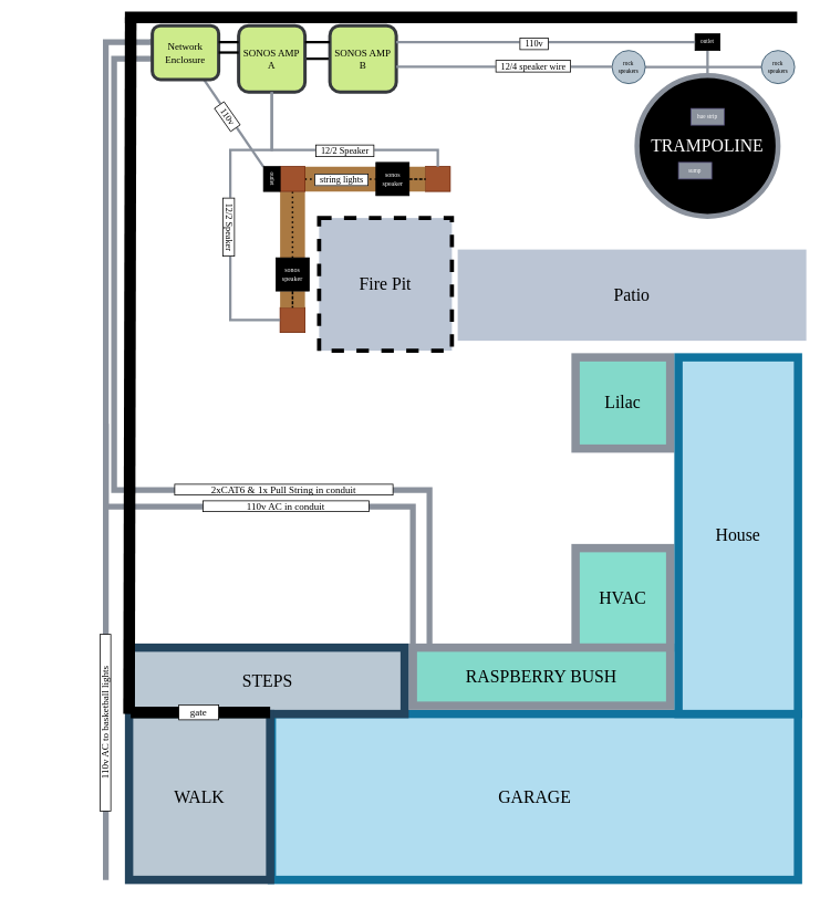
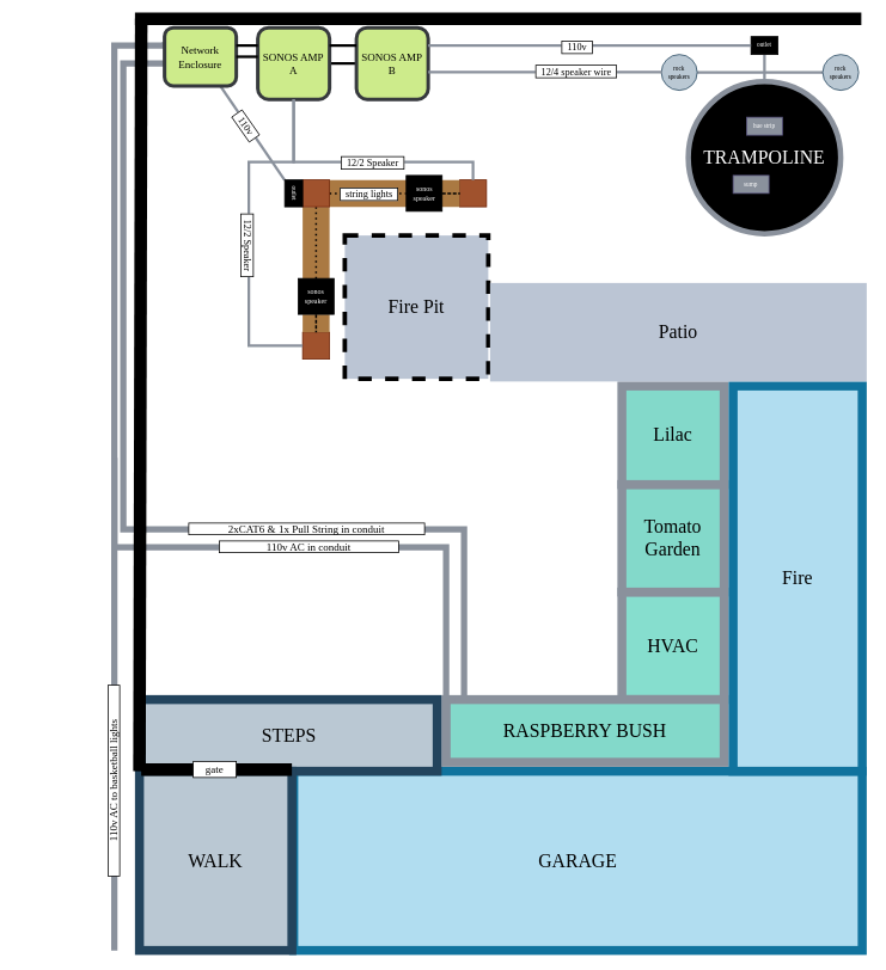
  <mxCell id="0" />
  <mxCell id="1" parent="0" />
  <mxCell id="2" value="" style="edgeStyle=orthogonalEdgeStyle;rounded=0;orthogonalLoop=1;jettySize=auto;html=1;strokeWidth=30;endArrow=none;endFill=0;fillColor=#a0522d;strokeColor=#aa7942;fontFamily=Montserrat;fontSource=https%3A%2F%2Ffonts.googleapis.com%2Fcss%3Ffamily%3DMontserrat;" edge="1" parent="1" source="27" target="32"><mxGeometry relative="1" as="geometry"><mxPoint x="352" y="230" as="sourcePoint" /><mxPoint x="352" y="370" as="targetPoint" /></mxGeometry></mxCell>
  <mxCell id="3" value="GARAGE" style="whiteSpace=wrap;html=1;fontFamily=Montserrat;fontSize=21;strokeWidth=10;fontSource=https%3A%2F%2Ffonts.googleapis.com%2Fcss%3Ffamily%3DMontserrat;fillColor=#b1ddf0;strokeColor=#10739e;" vertex="1" parent="1"><mxGeometry x="327" y="860" width="634" height="200" as="geometry" /></mxCell>
  <mxCell id="4" value="HVAC" style="html=1;fillColor=#86DECE;strokeColor=#8A919C;strokeWidth=10;fontFamily=Montserrat;fontSource=https%3A%2F%2Ffonts.googleapis.com%2Fcss%3Ffamily%3DMontserrat;fontSize=21;whiteSpace=wrap;" vertex="1" parent="1"><mxGeometry x="693" y="660" width="114" height="120" as="geometry" /></mxCell>
  <mxCell id="5" value="" style="endArrow=none;html=1;rounded=0;strokeWidth=14;fontFamily=Montserrat;fontSource=https%3A%2F%2Ffonts.googleapis.com%2Fcss%3Ffamily%3DMontserrat;" edge="1" parent="1"><mxGeometry width="50" height="50" relative="1" as="geometry"><mxPoint x="960" y="20" as="sourcePoint" /><mxPoint x="150" y="20" as="targetPoint" /></mxGeometry></mxCell>
  <mxCell id="6" value="RASPBERRY BUSH" style="html=1;fillColor=#83D9CA;strokeColor=#8A919C;strokeWidth=10;fontFamily=Montserrat;fontSource=https%3A%2F%2Ffonts.googleapis.com%2Fcss%3Ffamily%3DMontserrat;fontSize=21;whiteSpace=wrap;" vertex="1" parent="1"><mxGeometry x="497" y="780" width="310" height="70" as="geometry" /></mxCell>
+ <mxCell id="7" value="Tomato Garden" style="html=1;fillColor=#83D9CA;strokeColor=#8A919C;strokeWidth=10;fontFamily=Montserrat;fontSource=https%3A%2F%2Ffonts.googleapis.com%2Fcss%3Ffamily%3DMontserrat;fontSize=21;whiteSpace=wrap;" vertex="1" parent="1"><mxGeometry x="693" y="540" width="114" height="120" as="geometry" /></mxCell>
  <mxCell id="8" value="STEPS" style="whiteSpace=wrap;html=1;fontFamily=Montserrat;fontSize=21;strokeWidth=10;fontSource=https%3A%2F%2Ffonts.googleapis.com%2Fcss%3Ffamily%3DMontserrat;fillColor=#bac8d3;strokeColor=#23445d;" vertex="1" parent="1"><mxGeometry x="157" y="780" width="330" height="80" as="geometry" /></mxCell>
  <mxCell id="9" value="WALK" style="whiteSpace=wrap;html=1;fontFamily=Montserrat;fontSize=21;strokeWidth=10;fontSource=https%3A%2F%2Ffonts.googleapis.com%2Fcss%3Ffamily%3DMontserrat;fillColor=#bac8d3;strokeColor=#23445d;" vertex="1" parent="1"><mxGeometry x="155" y="860" width="170" height="200" as="geometry" /></mxCell>
  <mxCell id="10" value="" style="endArrow=none;html=1;rounded=0;exitX=0;exitY=0;exitDx=0;exitDy=0;fontFamily=Montserrat;fontSource=https%3A%2F%2Ffonts.googleapis.com%2Fcss%3Ffamily%3DMontserrat;fontSize=36;endFill=0;strokeWidth=7;fillColor=#eeeeee;strokeColor=#8A919C;entryX=0.25;entryY=1;entryDx=0;entryDy=0;edgeStyle=orthogonalEdgeStyle;" edge="1" parent="1" source="6" target="54"><mxGeometry relative="1" as="geometry"><mxPoint x="487" y="490" as="sourcePoint" /><mxPoint x="307" y="40" as="targetPoint" /><Array as="points"><mxPoint x="497" y="610" /><mxPoint x="127" y="610" /><mxPoint x="127" y="50" /></Array></mxGeometry></mxCell>
  <mxCell id="11" style="edgeStyle=orthogonalEdgeStyle;rounded=0;orthogonalLoop=1;jettySize=auto;html=1;endArrow=none;endFill=0;strokeWidth=3;fontFamily=Montserrat;fontSource=https%3A%2F%2Ffonts.googleapis.com%2Fcss%3Ffamily%3DMontserrat;" edge="1" parent="1" source="12" target="15"><mxGeometry relative="1" as="geometry"><Array as="points"><mxPoint x="287" y="40" /><mxPoint x="287" y="40" /></Array></mxGeometry></mxCell>
  <mxCell id="12" value="SONOS AMP A" style="whiteSpace=wrap;html=1;aspect=fixed;direction=south;fillColor=#cdeb8b;strokeColor=#36393d;strokeWidth=4;fontFamily=Montserrat;fontSource=https%3A%2F%2Ffonts.googleapis.com%2Fcss%3Ffamily%3DMontserrat;rounded=1;spacingLeft=0;spacing=4;" vertex="1" parent="1"><mxGeometry x="287" y="30" width="80" height="80" as="geometry" /></mxCell>
  <mxCell id="13" value="Lilac" style="html=1;fillColor=#83D9CA;strokeColor=#8A919C;strokeWidth=10;fontFamily=Montserrat;fontSource=https%3A%2F%2Ffonts.googleapis.com%2Fcss%3Ffamily%3DMontserrat;fontSize=21;whiteSpace=wrap;" vertex="1" parent="1"><mxGeometry x="693" y="430" width="114" height="110" as="geometry" /></mxCell>
  <mxCell id="14" value="" style="endArrow=none;html=1;rounded=0;exitX=0.043;exitY=-0.037;exitDx=0;exitDy=0;exitPerimeter=0;fontFamily=Montserrat;fontSource=https%3A%2F%2Ffonts.googleapis.com%2Fcss%3Ffamily%3DMontserrat;fontSize=36;endFill=0;strokeWidth=7;fillColor=#eeeeee;strokeColor=#8A919C;edgeStyle=orthogonalEdgeStyle;" edge="1" parent="1" source="6" target="54"><mxGeometry relative="1" as="geometry"><mxPoint x="715" y="832" as="sourcePoint" /><mxPoint x="366" y="20" as="targetPoint" /><Array as="points"><mxPoint x="510" y="780" /><mxPoint x="517" y="780" /><mxPoint x="517" y="590" /><mxPoint x="137" y="590" /><mxPoint x="137" y="70" /></Array></mxGeometry></mxCell>
  <mxCell id="15" value="SONOS AMP B" style="whiteSpace=wrap;html=1;aspect=fixed;direction=south;fillColor=#cdeb8b;strokeColor=#36393d;strokeWidth=4;fontFamily=Montserrat;fontSource=https%3A%2F%2Ffonts.googleapis.com%2Fcss%3Ffamily%3DMontserrat;rounded=1;spacing=4;" vertex="1" parent="1"><mxGeometry x="397" y="30" width="80" height="80" as="geometry" /></mxCell>
  <mxCell id="16" style="edgeStyle=orthogonalEdgeStyle;rounded=0;orthogonalLoop=1;jettySize=auto;html=1;endArrow=none;endFill=0;strokeWidth=3;exitX=0.25;exitY=0;exitDx=0;exitDy=0;fontFamily=Montserrat;fontSource=https%3A%2F%2Ffonts.googleapis.com%2Fcss%3Ffamily%3DMontserrat;" edge="1" parent="1" source="12" target="15"><mxGeometry relative="1" as="geometry"><mxPoint x="277" y="50" as="sourcePoint" /><mxPoint x="297" y="50" as="targetPoint" /><Array as="points"><mxPoint x="397" y="50" /><mxPoint x="397" y="50" /></Array></mxGeometry></mxCell>
  <mxCell id="17" value="110v AC in c&lt;span style=&quot;font-size: 12px;&quot;&gt;onduit&lt;/span&gt;" style="rounded=0;html=1;whiteSpace=wrap;verticalAlign=middle;fontFamily=Montserrat;fontSource=https%3A%2F%2Ffonts.googleapis.com%2Fcss%3Ffamily%3DMontserrat;" vertex="1" parent="1"><mxGeometry x="244" y="603" width="200" height="13" as="geometry" /></mxCell>
  <mxCell id="18" value="2xCAT6 &amp;amp;&amp;nbsp;&lt;span style=&quot;font-size: 12px;&quot;&gt;1x Pull String in&amp;nbsp;&lt;/span&gt;&lt;span style=&quot;font-size: 12px;&quot;&gt;conduit&lt;/span&gt;" style="rounded=0;whiteSpace=wrap;html=1;fontFamily=Montserrat;fontSource=https%3A%2F%2Ffonts.googleapis.com%2Fcss%3Ffamily%3DMontserrat;" vertex="1" parent="1"><mxGeometry x="210" y="583" width="263" height="13" as="geometry" /></mxCell>
  <mxCell id="19" value="&lt;font style=&quot;font-size: 21px;&quot; color=&quot;#ffffff&quot;&gt;TRAMPOLINE&lt;/font&gt;" style="ellipse;whiteSpace=wrap;html=1;aspect=fixed;strokeWidth=6;fillColor=#000000;strokeColor=#8A919C;fontSize=21;fontFamily=Montserrat;fontSource=https%3A%2F%2Ffonts.googleapis.com%2Fcss%3Ffamily%3DMontserrat;" vertex="1" parent="1"><mxGeometry x="767" y="90" width="170" height="170" as="geometry" /></mxCell>
  <mxCell id="20" value="Fire Pit" style="whiteSpace=wrap;html=1;aspect=fixed;strokeWidth=5;fillColor=#BBC5D4;fontFamily=Montserrat;fontSource=https%3A%2F%2Ffonts.googleapis.com%2Fcss%3Ffamily%3DMontserrat;labelBorderColor=none;labelBackgroundColor=none;spacing=4;fontSize=21;dashed=1;" vertex="1" parent="1"><mxGeometry x="384" y="262" width="160" height="160" as="geometry" /></mxCell>
  <mxCell id="21" value="" style="whiteSpace=wrap;html=1;aspect=fixed;fillColor=#a0522d;fontColor=#ffffff;strokeColor=#6D1F00;fontFamily=Montserrat;fontSource=https%3A%2F%2Ffonts.googleapis.com%2Fcss%3Ffamily%3DMontserrat;" vertex="1" parent="1"><mxGeometry x="337" y="370" width="30" height="30" as="geometry" /></mxCell>
  <mxCell id="22" value="" style="whiteSpace=wrap;html=1;aspect=fixed;fillColor=#a0522d;fontColor=#ffffff;strokeColor=#6D1F00;fontFamily=Montserrat;fontSource=https%3A%2F%2Ffonts.googleapis.com%2Fcss%3Ffamily%3DMontserrat;" vertex="1" parent="1"><mxGeometry x="512" y="200" width="30" height="30" as="geometry" /></mxCell>
  <mxCell id="23" style="edgeStyle=orthogonalEdgeStyle;rounded=0;orthogonalLoop=1;jettySize=auto;html=1;strokeWidth=30;endArrow=none;endFill=0;fillColor=#a0522d;strokeColor=#aa7942;fontFamily=Montserrat;fontSource=https%3A%2F%2Ffonts.googleapis.com%2Fcss%3Ffamily%3DMontserrat;" edge="1" parent="1" source="27" target="22"><mxGeometry relative="1" as="geometry" /></mxCell>
  <mxCell id="24" style="edgeStyle=orthogonalEdgeStyle;rounded=0;orthogonalLoop=1;jettySize=auto;html=1;strokeWidth=30;endArrow=none;endFill=0;fillColor=#a0522d;strokeColor=#aa7942;fontFamily=Montserrat;fontSource=https%3A%2F%2Ffonts.googleapis.com%2Fcss%3Ffamily%3DMontserrat;" edge="1" parent="1" source="32" target="21"><mxGeometry relative="1" as="geometry" /></mxCell>
  <mxCell id="25" style="edgeStyle=orthogonalEdgeStyle;rounded=0;orthogonalLoop=1;jettySize=auto;html=1;endArrow=none;endFill=0;strokeWidth=2;dashed=1;dashPattern=1 2;fontFamily=Montserrat;fontSource=https%3A%2F%2Ffonts.googleapis.com%2Fcss%3Ffamily%3DMontserrat;" edge="1" parent="1" source="27" target="32"><mxGeometry relative="1" as="geometry" /></mxCell>
  <mxCell id="26" style="edgeStyle=orthogonalEdgeStyle;rounded=0;orthogonalLoop=1;jettySize=auto;html=1;endArrow=none;endFill=0;strokeWidth=2;dashed=1;dashPattern=1 2;" edge="1" parent="1" source="27" target="34"><mxGeometry relative="1" as="geometry" /></mxCell>
  <mxCell id="27" value="" style="whiteSpace=wrap;html=1;aspect=fixed;fillColor=#a0522d;fontColor=#ffffff;strokeColor=#6D1F00;fontFamily=Montserrat;fontSource=https%3A%2F%2Ffonts.googleapis.com%2Fcss%3Ffamily%3DMontserrat;" vertex="1" parent="1"><mxGeometry x="337" y="200" width="30" height="30" as="geometry" /></mxCell>
  <mxCell id="28" value="" style="endArrow=none;html=1;rounded=0;fillColor=#eeeeee;strokeColor=#8A919C;strokeWidth=3;fontFamily=Montserrat;fontSource=https%3A%2F%2Ffonts.googleapis.com%2Fcss%3Ffamily%3DMontserrat;edgeStyle=orthogonalEdgeStyle;" edge="1" parent="1" source="12" target="22"><mxGeometry width="50" height="50" relative="1" as="geometry"><mxPoint x="417" y="310" as="sourcePoint" /><mxPoint x="467" y="260" as="targetPoint" /><Array as="points"><mxPoint x="327" y="180" /><mxPoint x="527" y="180" /></Array></mxGeometry></mxCell>
  <mxCell id="29" value="&amp;nbsp; 12/2 Speaker &amp;nbsp;" style="edgeLabel;html=1;align=center;verticalAlign=middle;resizable=0;points=[];fontFamily=Montserrat;fontSource=https%3A%2F%2Ffonts.googleapis.com%2Fcss%3Ffamily%3DMontserrat;labelBorderColor=default;rotation=0;" vertex="1" connectable="0" parent="28"><mxGeometry x="0.149" relative="1" as="geometry"><mxPoint x="-10" as="offset" /></mxGeometry></mxCell>
  <mxCell id="30" style="edgeStyle=orthogonalEdgeStyle;rounded=0;orthogonalLoop=1;jettySize=auto;html=1;dashed=1;dashPattern=1 2;endArrow=none;endFill=0;strokeWidth=2;fontFamily=Montserrat;fontSource=https%3A%2F%2Ffonts.googleapis.com%2Fcss%3Ffamily%3DMontserrat;" edge="1" parent="1" source="32" target="21"><mxGeometry relative="1" as="geometry" /></mxCell>
  <mxCell id="31" value="&amp;nbsp; string lights &amp;nbsp;" style="edgeLabel;html=1;align=center;verticalAlign=middle;resizable=0;points=[];fontFamily=Montserrat;fontSource=https%3A%2F%2Ffonts.googleapis.com%2Fcss%3Ffamily%3DMontserrat;labelBorderColor=default;" vertex="1" connectable="0" parent="30"><mxGeometry x="0.17" relative="1" as="geometry"><mxPoint x="58" y="-140" as="offset" /></mxGeometry></mxCell>
  <mxCell id="32" value="&lt;font color=&quot;#ffffff&quot; style=&quot;font-size: 8px;&quot;&gt;sonos&lt;/font&gt;&lt;div style=&quot;font-size: 8px;&quot;&gt;&lt;font color=&quot;#ffffff&quot; style=&quot;font-size: 8px;&quot;&gt;speaker&lt;/font&gt;&lt;/div&gt;" style="whiteSpace=wrap;html=1;aspect=fixed;fillColor=#000000;fontFamily=Montserrat;fontSource=https%3A%2F%2Ffonts.googleapis.com%2Fcss%3Ffamily%3DMontserrat;fontSize=8;" vertex="1" parent="1"><mxGeometry x="332" y="310" width="40" height="40" as="geometry" /></mxCell>
  <mxCell id="33" style="edgeStyle=orthogonalEdgeStyle;rounded=0;orthogonalLoop=1;jettySize=auto;html=1;endArrow=none;endFill=0;strokeWidth=2;dashed=1;dashPattern=1 2;" edge="1" parent="1" source="34" target="22"><mxGeometry relative="1" as="geometry" /></mxCell>
  <mxCell id="34" value="&lt;font color=&quot;#ffffff&quot; style=&quot;font-size: 8px;&quot;&gt;sonos&lt;/font&gt;&lt;div style=&quot;font-size: 8px;&quot;&gt;&lt;font color=&quot;#ffffff&quot; style=&quot;font-size: 8px;&quot;&gt;speaker&lt;/font&gt;&lt;/div&gt;" style="whiteSpace=wrap;html=1;aspect=fixed;fillColor=#000000;fontFamily=Montserrat;fontSource=https%3A%2F%2Ffonts.googleapis.com%2Fcss%3Ffamily%3DMontserrat;fontSize=8;" vertex="1" parent="1"><mxGeometry x="452.5" y="195" width="40" height="40" as="geometry" /></mxCell>
  <mxCell id="35" style="edgeStyle=orthogonalEdgeStyle;rounded=0;orthogonalLoop=1;jettySize=auto;html=1;endArrow=none;endFill=0;strokeWidth=3;strokeColor=#8A919C;fontFamily=Montserrat;fontSource=https%3A%2F%2Ffonts.googleapis.com%2Fcss%3Ffamily%3DMontserrat;" edge="1" parent="1" source="36" target="37"><mxGeometry relative="1" as="geometry" /></mxCell>
  <mxCell id="36" value="&lt;font style=&quot;font-size: 7px;&quot;&gt;rock speakers&lt;/font&gt;" style="ellipse;whiteSpace=wrap;html=1;aspect=fixed;fillColor=#bac8d3;strokeColor=#23445d;fontFamily=Montserrat;fontSource=https%3A%2F%2Ffonts.googleapis.com%2Fcss%3Ffamily%3DMontserrat;fontSize=7;spacing=4;" vertex="1" parent="1"><mxGeometry x="737" y="60" width="40" height="40" as="geometry" /></mxCell>
  <mxCell id="37" value="&lt;font style=&quot;font-size: 7px;&quot;&gt;rock speakers&lt;/font&gt;" style="ellipse;whiteSpace=wrap;html=1;aspect=fixed;fillColor=#bac8d3;strokeColor=#23445d;fontFamily=Montserrat;fontSource=https%3A%2F%2Ffonts.googleapis.com%2Fcss%3Ffamily%3DMontserrat;fontSize=7;spacing=4;" vertex="1" parent="1"><mxGeometry x="917" y="60" width="40" height="40" as="geometry" /></mxCell>
  <mxCell id="38" style="edgeStyle=orthogonalEdgeStyle;rounded=0;orthogonalLoop=1;jettySize=auto;html=1;endArrow=none;endFill=0;strokeColor=#8A919C;strokeWidth=3;fontFamily=Montserrat;fontSource=https%3A%2F%2Ffonts.googleapis.com%2Fcss%3Ffamily%3DMontserrat;" edge="1" parent="1" source="39" target="19"><mxGeometry relative="1" as="geometry" /></mxCell>
  <mxCell id="39" value="&lt;font color=&quot;#ffffff&quot; data-font-src=&quot;https://fonts.googleapis.com/css?family=Roboto&quot; style=&quot;font-size: 7px;&quot;&gt;outlet&lt;/font&gt;" style="whiteSpace=wrap;html=1;fillColor=#000000;fontFamily=Montserrat;fontSource=https%3A%2F%2Ffonts.googleapis.com%2Fcss%3Ffamily%3DMontserrat;fontSize=7;spacing=4;" vertex="1" parent="1"><mxGeometry x="837" y="40" width="30" height="20" as="geometry" /></mxCell>
  <mxCell id="40" style="edgeStyle=orthogonalEdgeStyle;rounded=0;orthogonalLoop=1;jettySize=auto;html=1;fontColor=#8A919C;endArrow=none;endFill=0;strokeWidth=3;fillColor=#bac8d3;strokeColor=#8A919C;fontFamily=Montserrat;fontSource=https%3A%2F%2Ffonts.googleapis.com%2Fcss%3Ffamily%3DMontserrat;" edge="1" parent="1" source="15" target="39"><mxGeometry relative="1" as="geometry"><mxPoint x="837" y="40" as="targetPoint" /><Array as="points"><mxPoint x="637" y="50" /><mxPoint x="637" y="50" /></Array></mxGeometry></mxCell>
  <mxCell id="41" value="&amp;nbsp; 110v &amp;nbsp;" style="edgeLabel;html=1;align=center;verticalAlign=middle;resizable=0;points=[];fontFamily=Montserrat;fontSource=https%3A%2F%2Ffonts.googleapis.com%2Fcss%3Ffamily%3DMontserrat;labelBorderColor=default;" vertex="1" connectable="0" parent="40"><mxGeometry x="-0.085" y="-1" relative="1" as="geometry"><mxPoint as="offset" /></mxGeometry></mxCell>
  <mxCell id="42" style="edgeStyle=orthogonalEdgeStyle;rounded=0;orthogonalLoop=1;jettySize=auto;html=1;fontColor=#8A919C;endArrow=none;endFill=0;strokeWidth=3;fillColor=#bac8d3;strokeColor=#8A919C;fontFamily=Montserrat;fontSource=https%3A%2F%2Ffonts.googleapis.com%2Fcss%3Ffamily%3DMontserrat;" edge="1" parent="1" source="15"><mxGeometry relative="1" as="geometry"><mxPoint x="377" y="79.8" as="sourcePoint" /><mxPoint x="737.635" y="79.8" as="targetPoint" /><Array as="points"><mxPoint x="557" y="80" /></Array></mxGeometry></mxCell>
  <mxCell id="43" value="&amp;nbsp; 12/4 speaker wire &amp;nbsp;" style="edgeLabel;html=1;align=center;verticalAlign=middle;resizable=0;points=[];fontFamily=Montserrat;fontSource=https%3A%2F%2Ffonts.googleapis.com%2Fcss%3Ffamily%3DMontserrat;labelBorderColor=default;spacing=4;fontSize=11;spacingLeft=0;" vertex="1" connectable="0" parent="42"><mxGeometry x="-0.085" y="-1" relative="1" as="geometry"><mxPoint x="45" y="-2" as="offset" /></mxGeometry></mxCell>
  <mxCell id="44" value="&lt;font style=&quot;font-size: 7px;&quot; data-font-src=&quot;https://fonts.googleapis.com/css?family=Roboto&quot;&gt;sump&lt;/font&gt;" style="whiteSpace=wrap;html=1;fillColor=#8A919C;fontFamily=Montserrat;fontSource=https%3A%2F%2Ffonts.googleapis.com%2Fcss%3Ffamily%3DMontserrat;fontSize=7;strokeColor=#56517e;fontColor=#FFFFFF;spacing=4;" vertex="1" parent="1"><mxGeometry x="817" y="195" width="40" height="20" as="geometry" /></mxCell>
  <mxCell id="45" value="&lt;font style=&quot;font-size: 7px;&quot; data-font-src=&quot;https://fonts.googleapis.com/css?family=Roboto&quot;&gt;hue strip&lt;/font&gt;" style="whiteSpace=wrap;html=1;fillColor=#8A919C;fontFamily=Montserrat;fontSource=https%3A%2F%2Ffonts.googleapis.com%2Fcss%3Ffamily%3DMontserrat;fontSize=7;strokeColor=#56517e;fontColor=#FFFFFF;spacing=4;" vertex="1" parent="1"><mxGeometry x="832" y="130" width="40" height="20" as="geometry" /></mxCell>
  <mxCell id="46" style="rounded=0;orthogonalLoop=1;jettySize=auto;html=1;endArrow=none;endFill=0;strokeColor=#8A919C;strokeWidth=3;" edge="1" parent="1" source="48" target="54"><mxGeometry relative="1" as="geometry" /></mxCell>
  <mxCell id="47" value="&amp;nbsp; 110v &amp;nbsp;" style="edgeLabel;html=1;align=center;verticalAlign=middle;resizable=0;points=[];fontFamily=Montserrat;fontSource=https%3A%2F%2Ffonts.googleapis.com%2Fcss%3Ffamily%3DMontserrat;labelBorderColor=default;rotation=55;" vertex="1" connectable="0" parent="46"><mxGeometry x="-0.099" y="-2" relative="1" as="geometry"><mxPoint x="-12" y="-13" as="offset" /></mxGeometry></mxCell>
  <mxCell id="48" value="&lt;font color=&quot;#ffffff&quot; data-font-src=&quot;https://fonts.googleapis.com/css?family=Roboto&quot; style=&quot;font-size: 7px;&quot;&gt;outlet&lt;/font&gt;" style="whiteSpace=wrap;html=1;fillColor=#000000;fontFamily=Montserrat;fontSource=https%3A%2F%2Ffonts.googleapis.com%2Fcss%3Ffamily%3DMontserrat;fontSize=7;spacing=4;rotation=90;" vertex="1" parent="1"><mxGeometry x="312" y="205" width="30" height="20" as="geometry" /></mxCell>
  <mxCell id="49" value="" style="endArrow=none;html=1;rounded=0;strokeWidth=7;strokeColor=#8A919C;" edge="1" parent="1"><mxGeometry width="50" height="50" relative="1" as="geometry"><mxPoint x="127" y="1060" as="sourcePoint" /><mxPoint x="127" y="510" as="targetPoint" /></mxGeometry></mxCell>
  <mxCell id="50" value="" style="endArrow=none;html=1;rounded=0;strokeWidth=14;fontFamily=Montserrat;fontSource=https%3A%2F%2Ffonts.googleapis.com%2Fcss%3Ffamily%3DMontserrat;exitX=0;exitY=0;exitDx=0;exitDy=0;" edge="1" parent="1" source="9"><mxGeometry width="50" height="50" relative="1" as="geometry"><mxPoint x="157" y="860" as="sourcePoint" /><mxPoint x="157" y="20" as="targetPoint" /></mxGeometry></mxCell>
  <mxCell id="51" value="110v AC to basketball lights" style="rounded=0;html=1;whiteSpace=wrap;verticalAlign=middle;fontFamily=Montserrat;fontSource=https%3A%2F%2Ffonts.googleapis.com%2Fcss%3Ffamily%3DMontserrat;rotation=-90;" vertex="1" parent="1"><mxGeometry x="20" y="864" width="213" height="13" as="geometry" /></mxCell>
  <mxCell id="52" value="" style="endArrow=none;html=1;rounded=0;entryX=1;entryY=0;entryDx=0;entryDy=0;strokeWidth=14;" edge="1" parent="1"><mxGeometry width="50" height="50" relative="1" as="geometry"><mxPoint x="157" y="858" as="sourcePoint" /><mxPoint x="325" y="858" as="targetPoint" /></mxGeometry></mxCell>
  <mxCell id="53" value="gate" style="rounded=0;html=1;whiteSpace=wrap;verticalAlign=middle;fontFamily=Montserrat;fontSource=https%3A%2F%2Ffonts.googleapis.com%2Fcss%3Ffamily%3DMontserrat;rotation=0;" vertex="1" parent="1"><mxGeometry x="215" y="849" width="48" height="18" as="geometry" /></mxCell>
  <mxCell id="54" value="Network Enclosure" style="whiteSpace=wrap;html=1;aspect=fixed;direction=south;fillColor=#cdeb8b;strokeColor=#36393d;strokeWidth=4;fontFamily=Montserrat;fontSource=https%3A%2F%2Ffonts.googleapis.com%2Fcss%3Ffamily%3DMontserrat;rounded=1;spacingLeft=0;spacing=4;" vertex="1" parent="1"><mxGeometry x="183" y="30" width="80" height="65" as="geometry" /></mxCell>
  <mxCell id="55" value="" style="endArrow=none;html=1;rounded=0;fillColor=#eeeeee;strokeColor=#8A919C;strokeWidth=3;fontFamily=Montserrat;fontSource=https%3A%2F%2Ffonts.googleapis.com%2Fcss%3Ffamily%3DMontserrat;edgeStyle=orthogonalEdgeStyle;" edge="1" parent="1" source="12" target="21"><mxGeometry width="50" height="50" relative="1" as="geometry"><mxPoint x="377" y="109" as="sourcePoint" /><mxPoint x="317" y="310" as="targetPoint" /><Array as="points"><mxPoint x="327" y="180" /><mxPoint x="277" y="180" /><mxPoint x="277" y="385" /></Array></mxGeometry></mxCell>
  <mxCell id="56" value="&amp;nbsp; 12/2 Speaker &amp;nbsp;" style="edgeLabel;html=1;align=center;verticalAlign=middle;resizable=0;points=[];fontFamily=Montserrat;fontSource=https%3A%2F%2Ffonts.googleapis.com%2Fcss%3Ffamily%3DMontserrat;labelBorderColor=default;rotation=90;fontSize=11;" vertex="1" connectable="0" parent="55"><mxGeometry x="0.149" relative="1" as="geometry"><mxPoint y="-9" as="offset" /></mxGeometry></mxCell>
- <mxCell id="57" value="House" style="whiteSpace=wrap;html=1;fontFamily=Montserrat;fontSize=21;strokeWidth=10;fontSource=https%3A%2F%2Ffonts.googleapis.com%2Fcss%3Ffamily%3DMontserrat;fillColor=#b1ddf0;strokeColor=#10739e;" vertex="1" parent="1"><mxGeometry x="817" y="430" width="144" height="430" as="geometry" /></mxCell>
- <mxCell id="58" value="Patio" style="whiteSpace=wrap;html=1;strokeWidth=5;fillColor=#BBC5D4;fontFamily=Montserrat;fontSource=https%3A%2F%2Ffonts.googleapis.com%2Fcss%3Ffamily%3DMontserrat;labelBorderColor=none;labelBackgroundColor=none;spacing=4;fontSize=21;strokeColor=none;" vertex="1" parent="1"><mxGeometry x="551" y="300" width="420" height="110" as="geometry" /></mxCell>
+ <mxCell id="57" value="Fire" style="whiteSpace=wrap;html=1;fontFamily=Montserrat;fontSize=21;strokeWidth=10;fontSource=https%3A%2F%2Ffonts.googleapis.com%2Fcss%3Ffamily%3DMontserrat;fillColor=#b1ddf0;strokeColor=#10739e;" vertex="1" parent="1"><mxGeometry x="817" y="430" width="144" height="430" as="geometry" /></mxCell>
+ <mxCell id="58" value="Patio" style="whiteSpace=wrap;html=1;strokeWidth=5;fillColor=#BBC5D4;fontFamily=Montserrat;fontSource=https%3A%2F%2Ffonts.googleapis.com%2Fcss%3Ffamily%3DMontserrat;labelBorderColor=none;labelBackgroundColor=none;spacing=4;fontSize=21;strokeColor=none;" vertex="1" parent="1"><mxGeometry x="546" y="315" width="420" height="110" as="geometry" /></mxCell>
  <mxCell id="59" style="edgeStyle=orthogonalEdgeStyle;rounded=0;orthogonalLoop=1;jettySize=auto;html=1;endArrow=none;endFill=0;strokeWidth=3;fontFamily=Montserrat;fontSource=https%3A%2F%2Ffonts.googleapis.com%2Fcss%3Ffamily%3DMontserrat;" edge="1" parent="1" source="54" target="12"><mxGeometry relative="1" as="geometry"><mxPoint x="248" y="190" as="sourcePoint" /><mxPoint x="278" y="190" as="targetPoint" /><Array as="points"><mxPoint x="277" y="50" /><mxPoint x="277" y="50" /></Array></mxGeometry></mxCell>
  <mxCell id="60" style="edgeStyle=orthogonalEdgeStyle;rounded=0;orthogonalLoop=1;jettySize=auto;html=1;endArrow=none;endFill=0;strokeWidth=3;fontFamily=Montserrat;fontSource=https%3A%2F%2Ffonts.googleapis.com%2Fcss%3Ffamily%3DMontserrat;" edge="1" parent="1" source="54" target="12"><mxGeometry relative="1" as="geometry"><mxPoint x="273" y="60" as="sourcePoint" /><mxPoint x="297" y="60" as="targetPoint" /><Array as="points"><mxPoint x="287" y="60" /><mxPoint x="287" y="60" /></Array></mxGeometry></mxCell>
